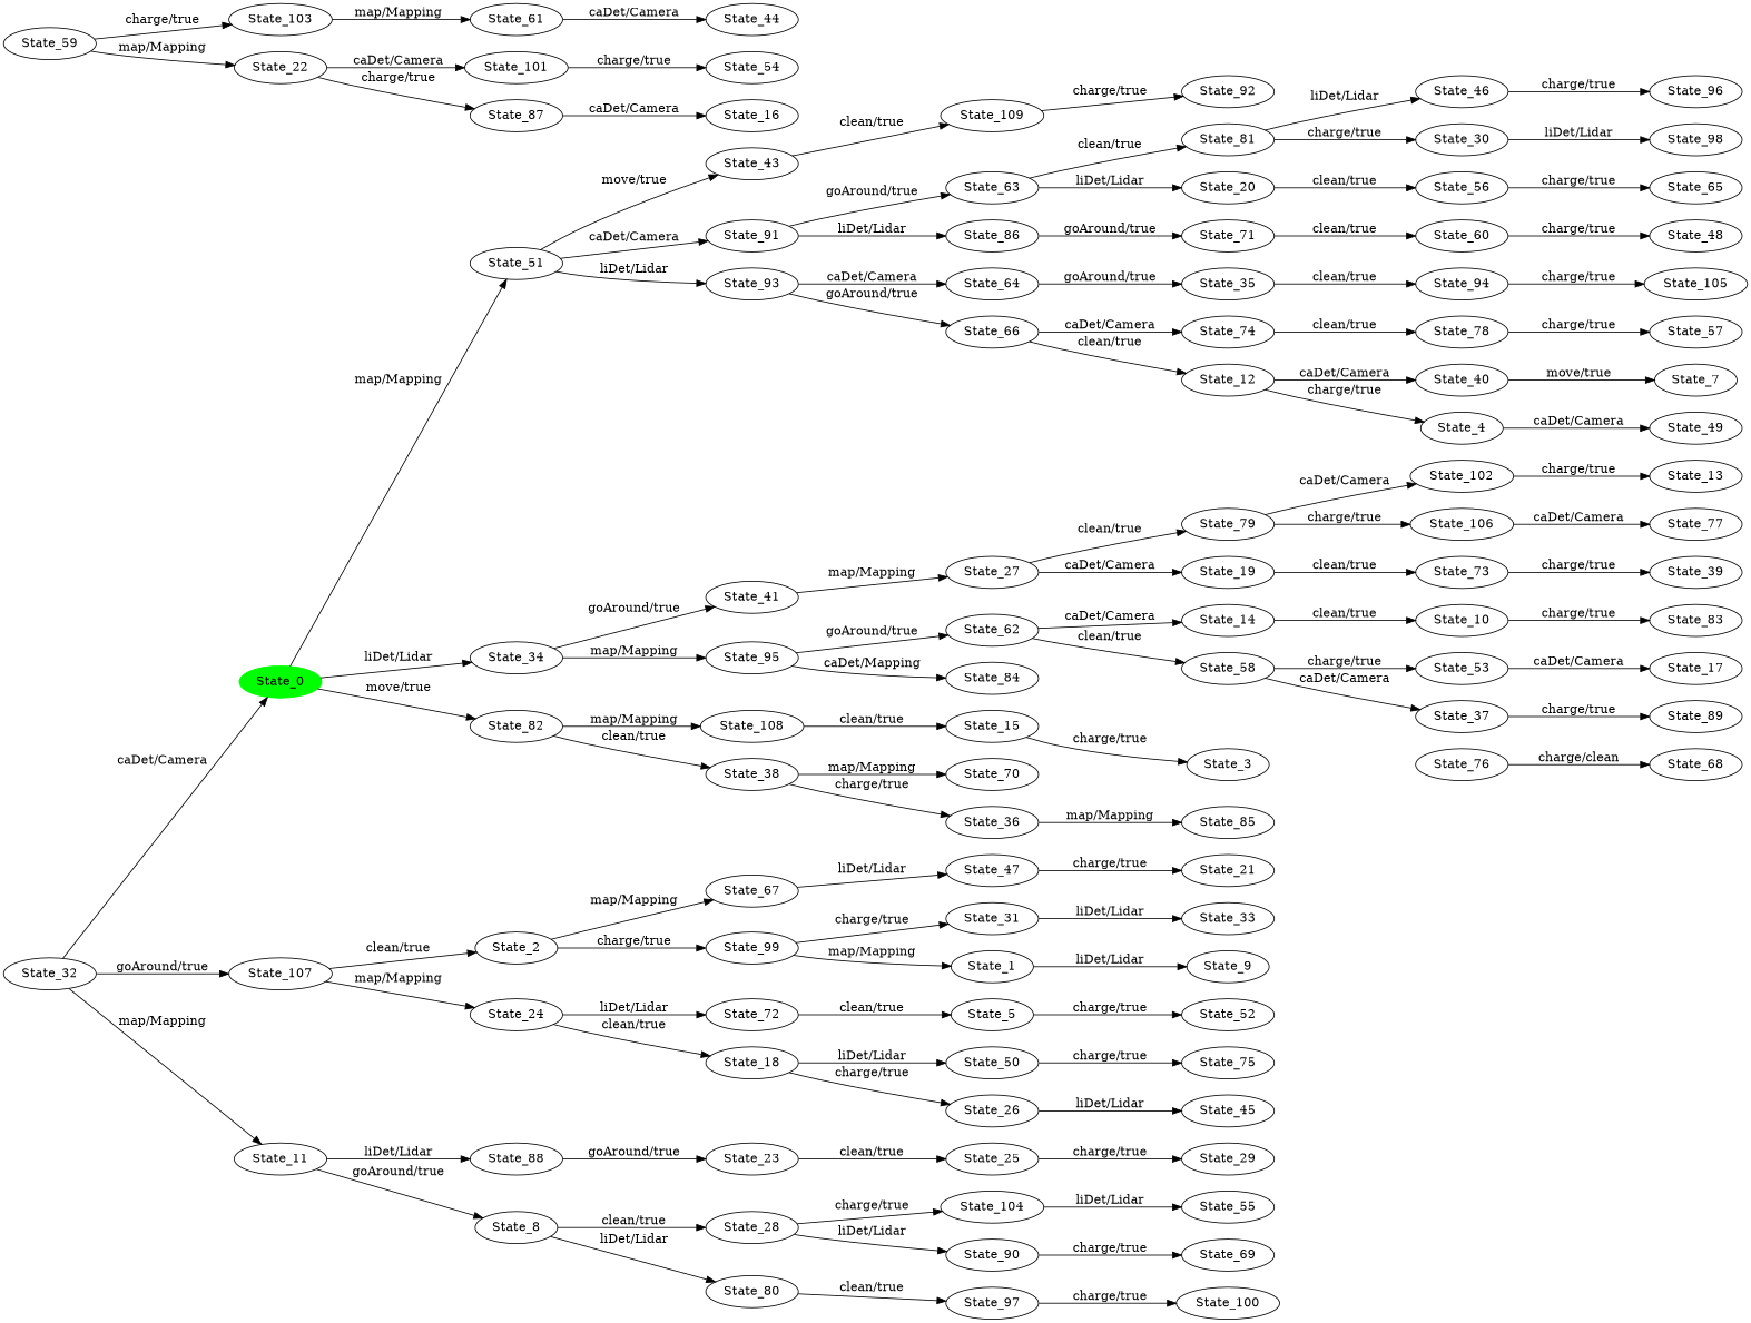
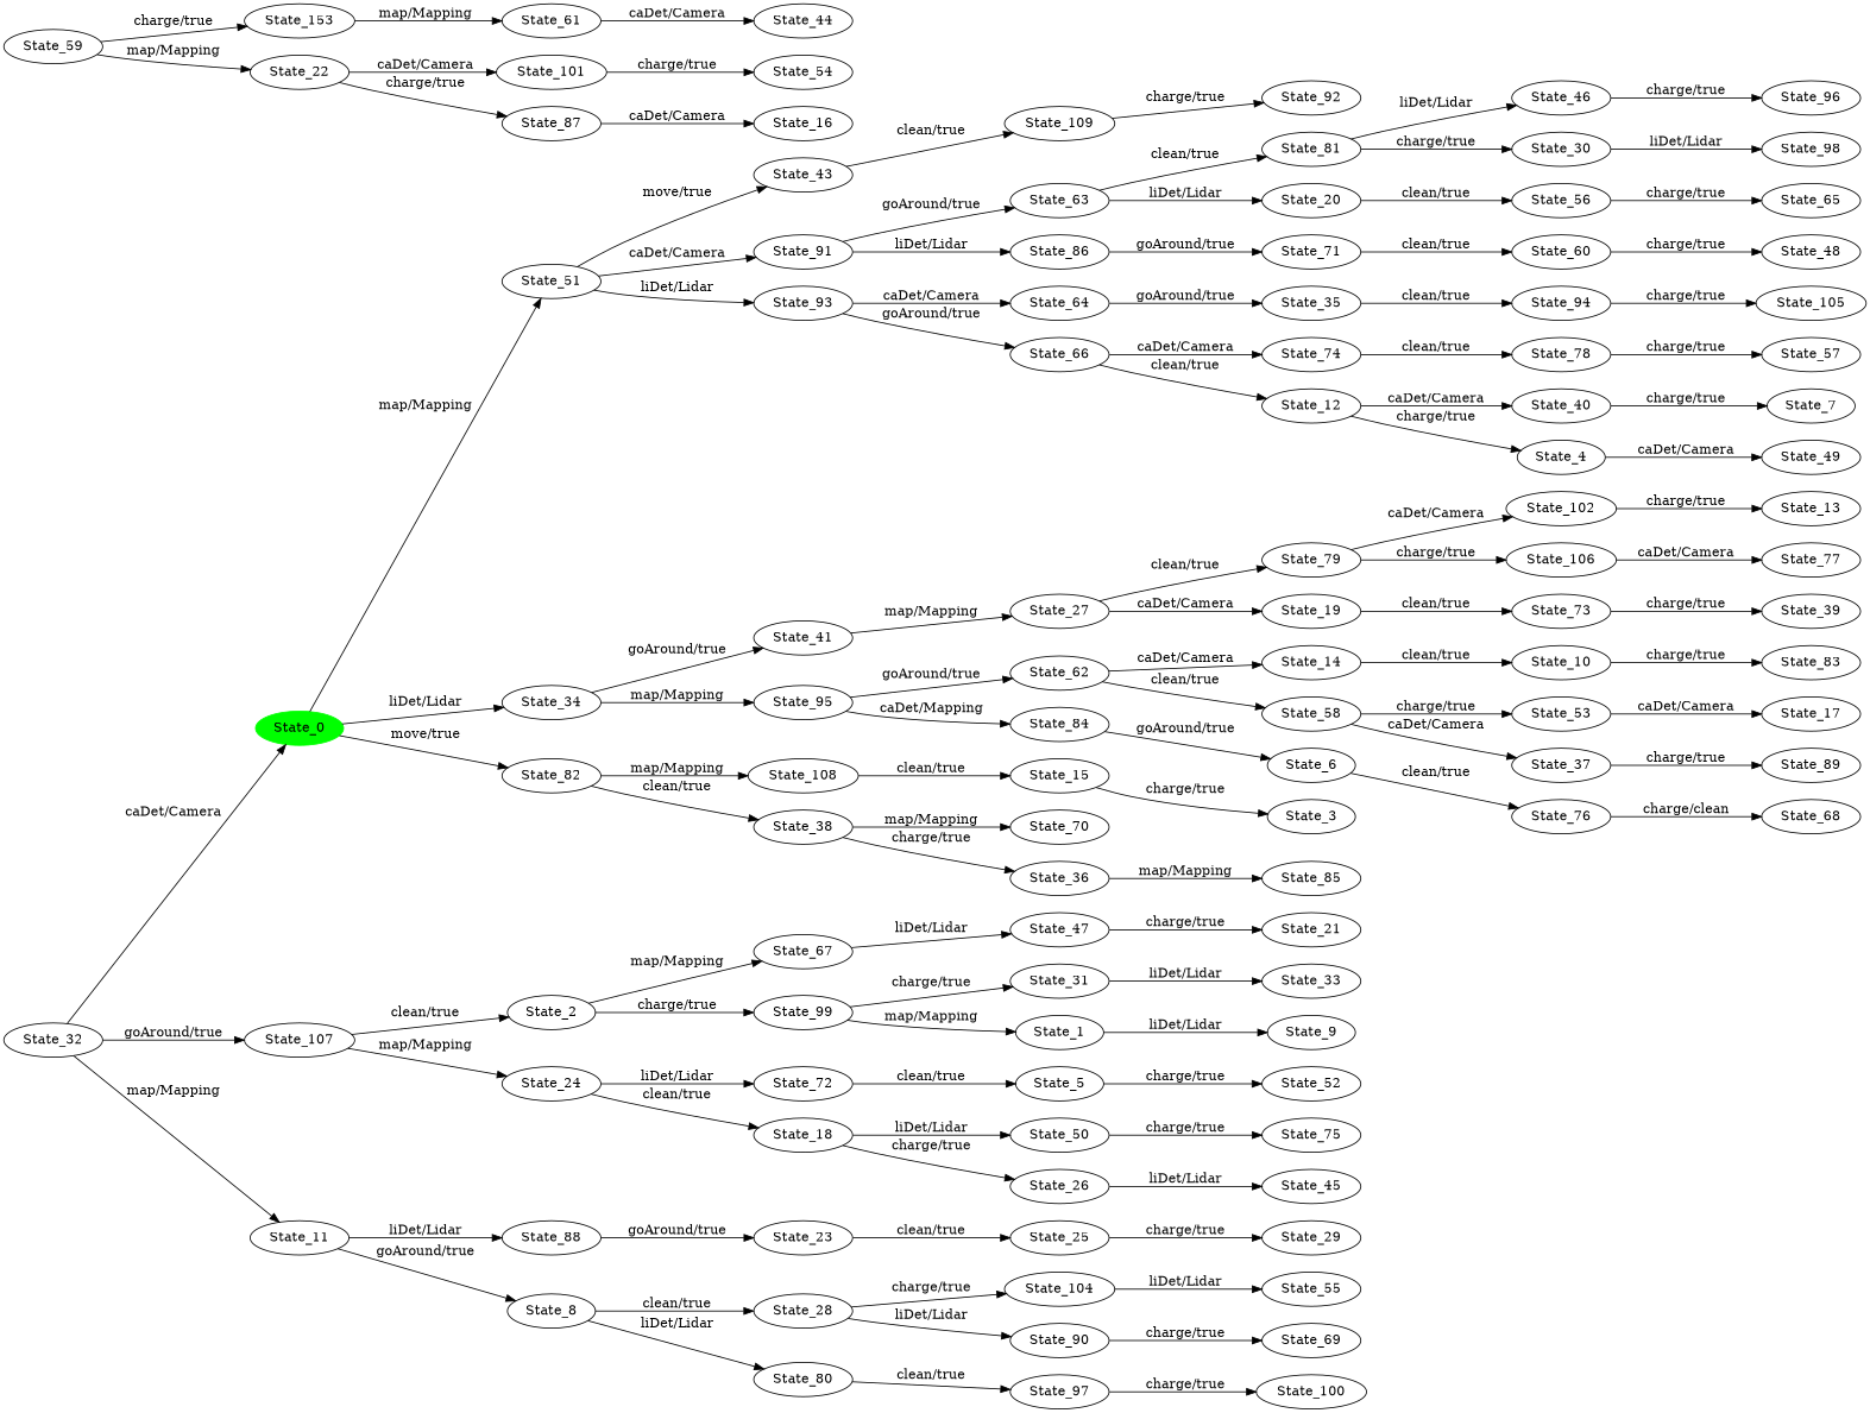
  digraph {
    rankdir=LR
    n1 [color=green label=State_0 style=filled]
    n2 [label=State_51]
    n3 [label=State_34]
    n4 [label=State_82]
    n5 [label=State_43]
    n6 [label=State_91]
    n7 [label=State_93]
    n8 [label=State_32]
    n9 [label=State_107]
    n10 [label=State_11]
    n11 [label=State_41]
    n12 [label=State_95]
    n13 [label=State_108]
    n14 [label=State_38]
    n15 [label=State_75]
    n16 [label=State_100]
    n17 [label=State_76]
    n18 [label=State_68]
    n19 [label=State_77]
    n20 [label=State_78]
    n21 [label=State_57]
-   n22 [label=State_103]
+   n22 [label=State_153]
    n23 [label=State_61]
    n24 [label=State_44]
    n25 [label=State_71]
    n26 [label=State_60]
    n27 [label=State_48]
    n28 [label=State_104]
    n29 [label=State_55]
    n30 [label=State_72]
    n31 [label=State_5]
    n32 [label=State_52]
    n33 [label=State_101]
    n34 [label=State_54]
    n35 [label=State_73]
    n36 [label=State_39]
    n37 [label=State_102]
    n38 [label=State_13]
    n39 [label=State_74]
    n40 [label=State_2]
    n41 [label=State_24]
    n42 [label=State_67]
    n43 [label=State_99]
    n44 [label=State_18]
    n45 [label=State_47]
    n46 [label=State_31]
    n47 [label=State_1]
    n48 [label=State_50]
    n49 [label=State_26]
    n50 [label=State_15]
    n51 [label=State_3]
    n52 [label=State_105]
    n53 [label=State_70]
    n54 [label=State_106]
    n55 [label=State_109]
    n56 [label=State_92]
    n57 [label=State_79]
    n58 [label=State_64]
    n59 [label=State_35]
    n60 [label=State_94]
    n61 [label=State_65]
    n62 [label=State_66]
    n63 [label=State_12]
    n64 [label=State_40]
    n65 [label=State_4]
    n66 [label=State_7]
    n67 [label=State_49]
    n68 [label=State_21]
    n69 [label=State_33]
    n70 [label=State_62]
    n71 [label=State_14]
    n72 [label=State_58]
    n73 [label=State_10]
    n74 [label=State_53]
    n75 [label=State_37]
    n76 [label=State_83]
    n77 [label=State_17]
    n78 [label=State_89]
    n79 [label=State_63]
    n80 [label=State_81]
    n81 [label=State_20]
    n82 [label=State_46]
    n83 [label=State_30]
    n84 [label=State_56]
    n85 [label=State_96]
    n86 [label=State_98]
    n87 [label=State_69]
    n88 [label=State_86]
    n89 [label=State_59]
    n90 [label=State_22]
    n91 [label=State_87]
    n92 [label=State_16]
    n93 [label=State_45]
    n94 [label=State_27]
    n95 [label=State_19]
    n96 [label=State_88]
    n97 [label=State_8]
    n98 [label=State_23]
    n99 [label=State_28]
    n100 [label=State_80]
    n101 [label=State_84]
+   n102 [label=State_6]
    n103 [label=State_36]
    n104 [label=State_85]
    n105 [label=State_25]
    n106 [label=State_29]
    n107 [label=State_90]
    n108 [label=State_97]
    n109 [label=State_9]
    n1 -> n2 [label=" map/Mapping "]
    n1 -> n3 [label=" liDet/Lidar "]
    n1 -> n4 [label=" move/true "]
    n2 -> n5 [label=" move/true "]
    n2 -> n6 [label=" caDet/Camera "]
    n2 -> n7 [label=" liDet/Lidar "]
    n3 -> n11 [label=" goAround/true "]
    n3 -> n12 [label=" map/Mapping "]
    n4 -> n13 [label=" map/Mapping "]
    n4 -> n14 [label=" clean/true "]
    n5 -> n55 [label=" clean/true "]
    n6 -> n79 [label=" goAround/true "]
    n6 -> n88 [label=" liDet/Lidar "]
    n7 -> n58 [label=" caDet/Camera "]
    n7 -> n62 [label=" goAround/true "]
    n8 -> n1 [label=" caDet/Camera "]
    n8 -> n9 [label=" goAround/true "]
    n8 -> n10 [label=" map/Mapping "]
    n9 -> n40 [label=" clean/true "]
    n9 -> n41 [label=" map/Mapping "]
    n10 -> n96 [label=" liDet/Lidar "]
    n10 -> n97 [label=" goAround/true "]
    n11 -> n94 [label=" map/Mapping "]
    n12 -> n70 [label=" goAround/true "]
    n12 -> n101 [label=" caDet/Mapping "]
    n13 -> n50 [label=" clean/true "]
    n14 -> n53 [label=" map/Mapping "]
    n14 -> n103 [label=" charge/true "]
    n17 -> n18 [label=" charge/clean "]
    n20 -> n21 [label=" charge/true "]
    n22 -> n23 [label=" map/Mapping "]
    n23 -> n24 [label=" caDet/Camera "]
    n25 -> n26 [label=" clean/true "]
    n26 -> n27 [label=" charge/true "]
    n28 -> n29 [label=" liDet/Lidar "]
    n30 -> n31 [label=" clean/true "]
    n31 -> n32 [label=" charge/true "]
    n33 -> n34 [label=" charge/true "]
    n35 -> n36 [label=" charge/true "]
    n37 -> n38 [label=" charge/true "]
    n39 -> n20 [label=" clean/true "]
    n40 -> n42 [label=" map/Mapping "]
    n40 -> n43 [label=" charge/true "]
    n41 -> n30 [label=" liDet/Lidar "]
    n41 -> n44 [label=" clean/true "]
    n42 -> n45 [label=" liDet/Lidar "]
    n43 -> n46 [label=" charge/true "]
    n43 -> n47 [label=" map/Mapping "]
    n44 -> n48 [label=" liDet/Lidar "]
    n44 -> n49 [label=" charge/true "]
    n45 -> n68 [label=" charge/true "]
    n46 -> n69 [label=" liDet/Lidar "]
    n47 -> n109 [label=" liDet/Lidar "]
    n48 -> n15 [label=" charge/true "]
    n49 -> n93 [label=" liDet/Lidar "]
    n50 -> n51 [label=" charge/true "]
    n54 -> n19 [label=" caDet/Camera "]
    n55 -> n56 [label=" charge/true "]
    n57 -> n37 [label=" caDet/Camera "]
    n57 -> n54 [label=" charge/true "]
    n58 -> n59 [label=" goAround/true "]
    n59 -> n60 [label=" clean/true "]
    n60 -> n52 [label=" charge/true "]
    n62 -> n39 [label=" caDet/Camera "]
    n62 -> n63 [label=" clean/true "]
    n63 -> n64 [label=" caDet/Camera "]
    n63 -> n65 [label=" charge/true "]
-   n64 -> n66 [label=" move/true "]
+   n64 -> n66 [label=" charge/true "]
    n65 -> n67 [label=" caDet/Camera "]
    n70 -> n71 [label=" caDet/Camera "]
    n70 -> n72 [label=" clean/true "]
    n71 -> n73 [label=" clean/true "]
    n72 -> n74 [label=" charge/true "]
    n72 -> n75 [label=" caDet/Camera "]
    n73 -> n76 [label=" charge/true "]
    n74 -> n77 [label=" caDet/Camera "]
    n75 -> n78 [label=" charge/true "]
    n79 -> n80 [label=" clean/true "]
    n79 -> n81 [label=" liDet/Lidar "]
    n80 -> n82 [label=" liDet/Lidar "]
    n80 -> n83 [label=" charge/true "]
    n81 -> n84 [label=" clean/true "]
    n82 -> n85 [label=" charge/true "]
    n83 -> n86 [label=" liDet/Lidar "]
    n84 -> n61 [label=" charge/true "]
    n88 -> n25 [label=" goAround/true "]
    n89 -> n22 [label=" charge/true "]
    n89 -> n90 [label=" map/Mapping "]
    n90 -> n33 [label=" caDet/Camera "]
    n90 -> n91 [label=" charge/true "]
    n91 -> n92 [label=" caDet/Camera "]
    n94 -> n57 [label=" clean/true "]
    n94 -> n95 [label=" caDet/Camera "]
    n95 -> n35 [label=" clean/true "]
    n96 -> n98 [label=" goAround/true "]
    n97 -> n99 [label=" clean/true "]
    n97 -> n100 [label=" liDet/Lidar "]
    n98 -> n105 [label=" clean/true "]
    n99 -> n28 [label=" charge/true "]
    n99 -> n107 [label=" liDet/Lidar "]
    n100 -> n108 [label=" clean/true "]
+   n101 -> n102 [label=" goAround/true "]
+   n102 -> n17 [label=" clean/true "]
    n103 -> n104 [label=" map/Mapping "]
    n105 -> n106 [label=" charge/true "]
    n107 -> n87 [label=" charge/true "]
    n108 -> n16 [label=" charge/true "]
  }
